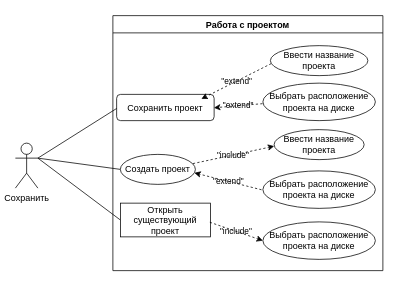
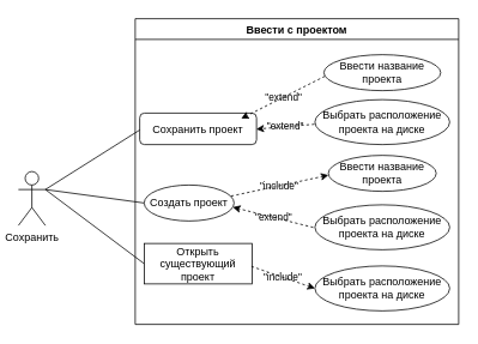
  <mxCell id="0" />
  <mxCell id="1" parent="0" />
  <mxCell id="2" value="Сохранить" style="shape=umlActor;verticalLabelPosition=bottom;verticalAlign=top;html=1;outlineConnect=0;" parent="1" vertex="1"><mxGeometry x="20" y="190" width="30" height="60" as="geometry" /></mxCell>
  <mxCell id="3" value="" style="endArrow=none;html=1;rounded=0;entryX=0;entryY=0.5;entryDx=0;entryDy=0;" parent="1" target="7" edge="1"><mxGeometry width="50" height="50" relative="1" as="geometry"><mxPoint x="50" y="210" as="sourcePoint" /><mxPoint x="350" y="-60" as="targetPoint" /></mxGeometry></mxCell>
  <mxCell id="4" value="" style="endArrow=none;html=1;rounded=0;entryX=0;entryY=0.5;entryDx=0;entryDy=0;" parent="1" target="8" edge="1"><mxGeometry width="50" height="50" relative="1" as="geometry"><mxPoint x="50" y="210" as="sourcePoint" /><mxPoint x="350" y="-60" as="targetPoint" /></mxGeometry></mxCell>
  <mxCell id="5" value="" style="endArrow=none;html=1;rounded=0;entryX=0.005;entryY=0.525;entryDx=0;entryDy=0;entryPerimeter=0;" parent="1" target="15" edge="1"><mxGeometry width="50" height="50" relative="1" as="geometry"><mxPoint x="50" y="210" as="sourcePoint" /><mxPoint x="-165" y="-10" as="targetPoint" /></mxGeometry></mxCell>
- <mxCell id="6" value="Работа с проектом" style="swimlane;" parent="1" vertex="1"><mxGeometry x="150" y="20" width="360" height="340" as="geometry" /></mxCell>
+ <mxCell id="6" value="Ввести с проектом" style="swimlane;" parent="1" vertex="1"><mxGeometry x="150" y="20" width="360" height="340" as="geometry" /></mxCell>
  <mxCell id="7" value="Создать проект" style="ellipse;whiteSpace=wrap;html=1;" parent="6" vertex="1"><mxGeometry x="10" y="185" width="100" height="40" as="geometry" /></mxCell>
  <mxCell id="8" value="Открыть существующий проект" style="whiteSpace=wrap;html=1;rounded=0;" parent="6" vertex="1"><mxGeometry x="10" y="250" width="120" height="45" as="geometry" /></mxCell>
  <mxCell id="9" value="&quot;extend&quot;" style="endArrow=classic;html=1;rounded=0;dashed=1;entryX=0.986;entryY=0.616;entryDx=0;entryDy=0;entryPerimeter=0;exitX=-0.012;exitY=0.504;exitDx=0;exitDy=0;exitPerimeter=0;labelBackgroundColor=none;" parent="6" source="10" target="7" edge="1"><mxGeometry width="50" height="50" relative="1" as="geometry"><mxPoint x="197.5" y="157.5" as="sourcePoint" /><mxPoint x="157.5" y="57.5" as="targetPoint" /></mxGeometry></mxCell>
  <mxCell id="10" value="Выбрать расположение проекта на диске" style="ellipse;whiteSpace=wrap;html=1;" parent="6" vertex="1"><mxGeometry x="200" y="207" width="150" height="50" as="geometry" /></mxCell>
  <mxCell id="11" value="&quot;include&quot;" style="endArrow=classic;html=1;rounded=0;dashed=1;exitX=0.994;exitY=0.567;exitDx=0;exitDy=0;entryX=0;entryY=0.5;entryDx=0;entryDy=0;exitPerimeter=0;labelBackgroundColor=none;" parent="6" source="8" target="12" edge="1"><mxGeometry width="50" height="50" relative="1" as="geometry"><mxPoint x="97.5" y="317" as="sourcePoint" /><mxPoint x="162.5" y="317" as="targetPoint" /></mxGeometry></mxCell>
  <mxCell id="12" value="Выбрать расположение проекта на диске" style="ellipse;whiteSpace=wrap;html=1;" parent="6" vertex="1"><mxGeometry x="200" y="275" width="150" height="50" as="geometry" /></mxCell>
  <mxCell id="13" value="Ввести название проекта" style="ellipse;whiteSpace=wrap;html=1;" parent="6" vertex="1"><mxGeometry x="215" y="152" width="120" height="40" as="geometry" /></mxCell>
  <mxCell id="14" value="&quot;include&quot;" style="endArrow=classic;html=1;rounded=0;dashed=1;exitX=0.967;exitY=0.308;exitDx=0;exitDy=0;entryX=0.001;entryY=0.552;entryDx=0;entryDy=0;labelBackgroundColor=none;exitPerimeter=0;entryPerimeter=0;" parent="6" source="7" target="13" edge="1"><mxGeometry width="50" height="50" relative="1" as="geometry"><mxPoint x="80.26" y="212.72" as="sourcePoint" /><mxPoint x="177.5" y="77.5" as="targetPoint" /></mxGeometry></mxCell>
  <mxCell id="15" value="Сохранить проект" style="whiteSpace=wrap;html=1;rounded=1;" parent="6" vertex="1"><mxGeometry x="5" y="105" width="130" height="35" as="geometry" /></mxCell>
  <mxCell id="16" value="&quot;extend&quot;" style="endArrow=classic;html=1;rounded=0;dashed=1;entryX=0.998;entryY=0.51;entryDx=0;entryDy=0;entryPerimeter=0;labelBackgroundColor=none;exitX=-0.003;exitY=0.548;exitDx=0;exitDy=0;exitPerimeter=0;" parent="6" source="17" target="15" edge="1"><mxGeometry width="50" height="50" relative="1" as="geometry"><mxPoint x="175" y="112" as="sourcePoint" /><mxPoint x="150.9" y="102.0" as="targetPoint" /></mxGeometry></mxCell>
  <mxCell id="17" value="Выбрать расположение проекта на диске" style="ellipse;whiteSpace=wrap;html=1;" parent="6" vertex="1"><mxGeometry x="200" y="90" width="150" height="50" as="geometry" /></mxCell>
  <mxCell id="18" value="Ввести название проекта" style="ellipse;whiteSpace=wrap;html=1;" vertex="1" parent="6"><mxGeometry x="210" y="40" width="130" height="40" as="geometry" /></mxCell>
  <mxCell id="19" value="&quot;extend&quot;" style="endArrow=classic;html=1;rounded=0;dashed=1;entryX=0.869;entryY=0.173;entryDx=0;entryDy=0;entryPerimeter=0;labelBackgroundColor=none;exitX=0.009;exitY=0.599;exitDx=0;exitDy=0;exitPerimeter=0;" edge="1" parent="6" source="18" target="15"><mxGeometry width="50" height="50" relative="1" as="geometry"><mxPoint x="150.53" y="107.18" as="sourcePoint" /><mxPoint x="100.0" y="140" as="targetPoint" /></mxGeometry></mxCell>
